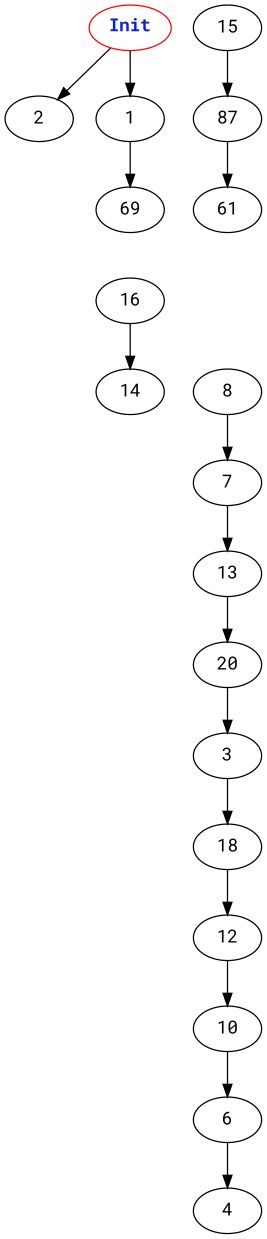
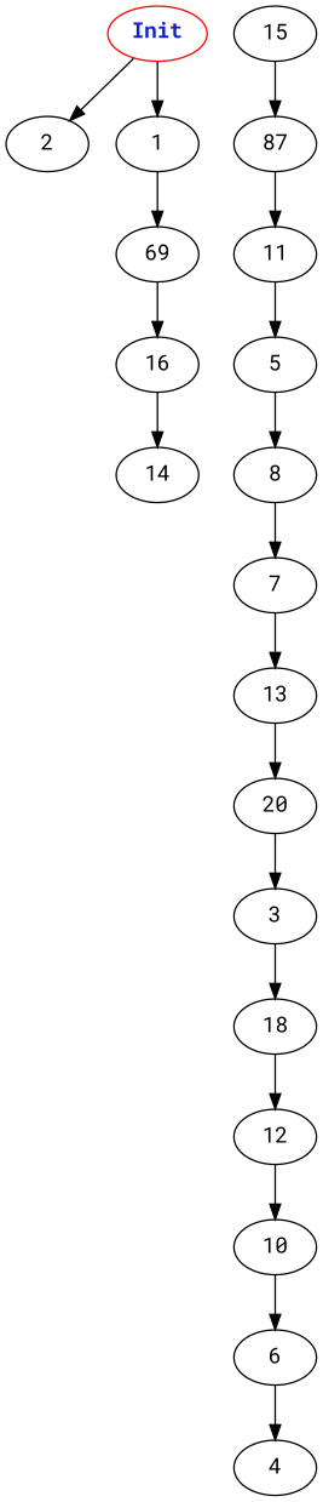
  digraph {
    fontname="Roboto Mono"
    node [fontname="Roboto Mono"]
    edge [fontname="Roboto Mono" weight=1.0]
    n1 [color=red fontcolor="#1020d0" label=<<b>Init</b>>]
    2
    1
    n4 [label=69]
    16
    14
+   5
    8
    7
    13
    20
    10
    6
    4
    n15 [label=87]
    15
-   11 [label=61]
+   11
    3
    18
    12
    n1 -> 2
    n1 -> 1 [weight=2.0]
    1 -> n4
+   n4 -> 16 [weight=9.0]
    16 -> 14 [weight=2.0]
+   5 -> 8 [weight=4.0]
    8 -> 7 [weight=8.0]
    7 -> 13 [weight=9.0]
    13 -> 20
    20 -> 3
    10 -> 6
    6 -> 4
    n15 -> 11 [weight=2.0]
    15 -> n15 [weight=5.0]
+   11 -> 5 [weight=2.0]
    3 -> 18 [weight=4.0]
    18 -> 12 [weight=3.0]
    12 -> 10 [weight=4.0]
  }
